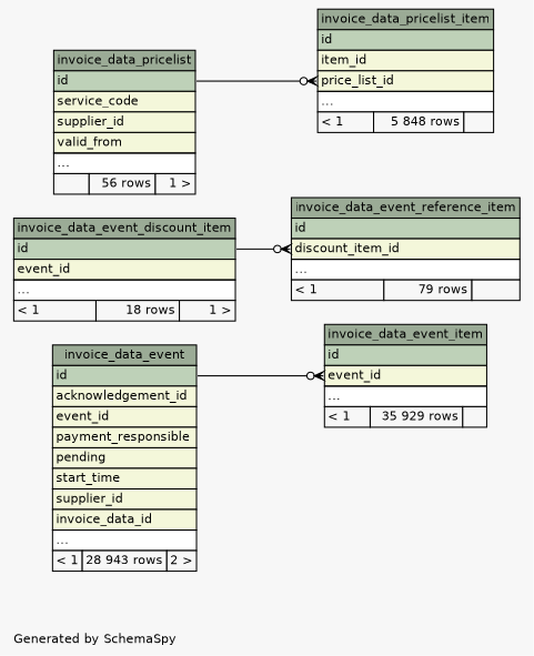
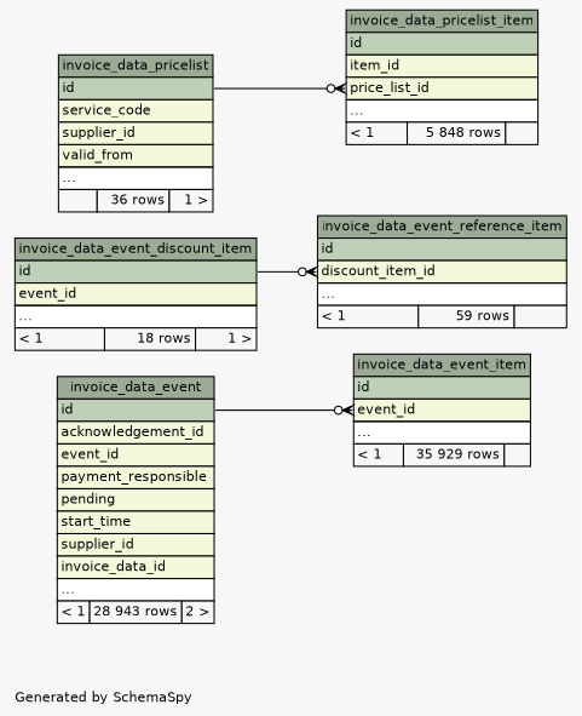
  digraph {
    bgcolor="#f7f7f7"
    fontname=Helvetica
    fontsize=11
    label="\nGenerated by SchemaSpy"
    labeljust=l
    nodesep=0.18
    rankdir=RL
    ranksep=0.46
    node [fontname=Helvetica fontsize=11 shape=plaintext]
    edge [arrowhead=none arrowsize=0.8 arrowtail=crowodot dir=back headport="id:e"]
    n1 [label=<     <TABLE BORDER="0" CELLBORDER="1" CELLSPACING="0" BGCOLOR="#ffffff">       <TR><TD COLSPAN="3" BGCOLOR="#9bab96" ALIGN="CENTER">invoice_data_event</TD></TR>       <TR><TD PORT="id" COLSPAN="3" BGCOLOR="#bed1b8" ALIGN="LEFT">id</TD></TR>       <TR><TD PORT="acknowledgement_id" COLSPAN="3" BGCOLOR="#f4f7da" ALIGN="LEFT">acknowledgement_id</TD></TR>       <TR><TD PORT="event_id" COLSPAN="3" BGCOLOR="#f4f7da" ALIGN="LEFT">event_id</TD></TR>       <TR><TD PORT="payment_responsible" COLSPAN="3" BGCOLOR="#f4f7da" ALIGN="LEFT">payment_responsible</TD></TR>       <TR><TD PORT="pending" COLSPAN="3" BGCOLOR="#f4f7da" ALIGN="LEFT">pending</TD></TR>       <TR><TD PORT="start_time" COLSPAN="3" BGCOLOR="#f4f7da" ALIGN="LEFT">start_time</TD></TR>       <TR><TD PORT="supplier_id" COLSPAN="3" BGCOLOR="#f4f7da" ALIGN="LEFT">supplier_id</TD></TR>       <TR><TD PORT="invoice_data_id" COLSPAN="3" BGCOLOR="#f4f7da" ALIGN="LEFT">invoice_data_id</TD></TR>       <TR><TD PORT="elipses" COLSPAN="3" ALIGN="LEFT">...</TD></TR>       <TR><TD ALIGN="LEFT" BGCOLOR="#f7f7f7">&lt; 1</TD><TD ALIGN="RIGHT" BGCOLOR="#f7f7f7">28 943 rows</TD><TD ALIGN="RIGHT" BGCOLOR="#f7f7f7">2 &gt;</TD></TR>     </TABLE>>]
    n2 [label=<     <TABLE BORDER="0" CELLBORDER="1" CELLSPACING="0" BGCOLOR="#ffffff">       <TR><TD COLSPAN="3" BGCOLOR="#9bab96" ALIGN="CENTER">invoice_data_event_discount_item</TD></TR>       <TR><TD PORT="id" COLSPAN="3" BGCOLOR="#bed1b8" ALIGN="LEFT">id</TD></TR>       <TR><TD PORT="event_id" COLSPAN="3" BGCOLOR="#f4f7da" ALIGN="LEFT">event_id</TD></TR>       <TR><TD PORT="elipses" COLSPAN="3" ALIGN="LEFT">...</TD></TR>       <TR><TD ALIGN="LEFT" BGCOLOR="#f7f7f7">&lt; 1</TD><TD ALIGN="RIGHT" BGCOLOR="#f7f7f7">18 rows</TD><TD ALIGN="RIGHT" BGCOLOR="#f7f7f7">1 &gt;</TD></TR>     </TABLE>>]
    n3 [label=<     <TABLE BORDER="0" CELLBORDER="1" CELLSPACING="0" BGCOLOR="#ffffff">       <TR><TD COLSPAN="3" BGCOLOR="#9bab96" ALIGN="CENTER">invoice_data_event_item</TD></TR>       <TR><TD PORT="id" COLSPAN="3" BGCOLOR="#bed1b8" ALIGN="LEFT">id</TD></TR>       <TR><TD PORT="event_id" COLSPAN="3" BGCOLOR="#f4f7da" ALIGN="LEFT">event_id</TD></TR>       <TR><TD PORT="elipses" COLSPAN="3" ALIGN="LEFT">...</TD></TR>       <TR><TD ALIGN="LEFT" BGCOLOR="#f7f7f7">&lt; 1</TD><TD ALIGN="RIGHT" BGCOLOR="#f7f7f7">35 929 rows</TD><TD ALIGN="RIGHT" BGCOLOR="#f7f7f7">  </TD></TR>     </TABLE>>]
-   n4 [label=<     <TABLE BORDER="0" CELLBORDER="1" CELLSPACING="0" BGCOLOR="#ffffff">       <TR><TD COLSPAN="3" BGCOLOR="#9bab96" ALIGN="CENTER">invoice_data_event_reference_item</TD></TR>       <TR><TD PORT="id" COLSPAN="3" BGCOLOR="#bed1b8" ALIGN="LEFT">id</TD></TR>       <TR><TD PORT="discount_item_id" COLSPAN="3" BGCOLOR="#f4f7da" ALIGN="LEFT">discount_item_id</TD></TR>       <TR><TD PORT="elipses" COLSPAN="3" ALIGN="LEFT">...</TD></TR>       <TR><TD ALIGN="LEFT" BGCOLOR="#f7f7f7">&lt; 1</TD><TD ALIGN="RIGHT" BGCOLOR="#f7f7f7">79 rows</TD><TD ALIGN="RIGHT" BGCOLOR="#f7f7f7">  </TD></TR>     </TABLE>>]
-   n5 [label=<     <TABLE BORDER="0" CELLBORDER="1" CELLSPACING="0" BGCOLOR="#ffffff">       <TR><TD COLSPAN="3" BGCOLOR="#9bab96" ALIGN="CENTER">invoice_data_pricelist</TD></TR>       <TR><TD PORT="id" COLSPAN="3" BGCOLOR="#bed1b8" ALIGN="LEFT">id</TD></TR>       <TR><TD PORT="service_code" COLSPAN="3" BGCOLOR="#f4f7da" ALIGN="LEFT">service_code</TD></TR>       <TR><TD PORT="supplier_id" COLSPAN="3" BGCOLOR="#f4f7da" ALIGN="LEFT">supplier_id</TD></TR>       <TR><TD PORT="valid_from" COLSPAN="3" BGCOLOR="#f4f7da" ALIGN="LEFT">valid_from</TD></TR>       <TR><TD PORT="elipses" COLSPAN="3" ALIGN="LEFT">...</TD></TR>       <TR><TD ALIGN="LEFT" BGCOLOR="#f7f7f7">  </TD><TD ALIGN="RIGHT" BGCOLOR="#f7f7f7">56 rows</TD><TD ALIGN="RIGHT" BGCOLOR="#f7f7f7">1 &gt;</TD></TR>     </TABLE>>]
+   n4 [label=<     <TABLE BORDER="0" CELLBORDER="1" CELLSPACING="0" BGCOLOR="#ffffff">       <TR><TD COLSPAN="3" BGCOLOR="#9bab96" ALIGN="CENTER">invoice_data_event_reference_item</TD></TR>       <TR><TD PORT="id" COLSPAN="3" BGCOLOR="#bed1b8" ALIGN="LEFT">id</TD></TR>       <TR><TD PORT="discount_item_id" COLSPAN="3" BGCOLOR="#f4f7da" ALIGN="LEFT">discount_item_id</TD></TR>       <TR><TD PORT="elipses" COLSPAN="3" ALIGN="LEFT">...</TD></TR>       <TR><TD ALIGN="LEFT" BGCOLOR="#f7f7f7">&lt; 1</TD><TD ALIGN="RIGHT" BGCOLOR="#f7f7f7">59 rows</TD><TD ALIGN="RIGHT" BGCOLOR="#f7f7f7">  </TD></TR>     </TABLE>>]
+   n5 [label=<     <TABLE BORDER="0" CELLBORDER="1" CELLSPACING="0" BGCOLOR="#ffffff">       <TR><TD COLSPAN="3" BGCOLOR="#9bab96" ALIGN="CENTER">invoice_data_pricelist</TD></TR>       <TR><TD PORT="id" COLSPAN="3" BGCOLOR="#bed1b8" ALIGN="LEFT">id</TD></TR>       <TR><TD PORT="service_code" COLSPAN="3" BGCOLOR="#f4f7da" ALIGN="LEFT">service_code</TD></TR>       <TR><TD PORT="supplier_id" COLSPAN="3" BGCOLOR="#f4f7da" ALIGN="LEFT">supplier_id</TD></TR>       <TR><TD PORT="valid_from" COLSPAN="3" BGCOLOR="#f4f7da" ALIGN="LEFT">valid_from</TD></TR>       <TR><TD PORT="elipses" COLSPAN="3" ALIGN="LEFT">...</TD></TR>       <TR><TD ALIGN="LEFT" BGCOLOR="#f7f7f7">  </TD><TD ALIGN="RIGHT" BGCOLOR="#f7f7f7">36 rows</TD><TD ALIGN="RIGHT" BGCOLOR="#f7f7f7">1 &gt;</TD></TR>     </TABLE>>]
    n6 [label=<     <TABLE BORDER="0" CELLBORDER="1" CELLSPACING="0" BGCOLOR="#ffffff">       <TR><TD COLSPAN="3" BGCOLOR="#9bab96" ALIGN="CENTER">invoice_data_pricelist_item</TD></TR>       <TR><TD PORT="id" COLSPAN="3" BGCOLOR="#bed1b8" ALIGN="LEFT">id</TD></TR>       <TR><TD PORT="item_id" COLSPAN="3" BGCOLOR="#f4f7da" ALIGN="LEFT">item_id</TD></TR>       <TR><TD PORT="price_list_id" COLSPAN="3" BGCOLOR="#f4f7da" ALIGN="LEFT">price_list_id</TD></TR>       <TR><TD PORT="elipses" COLSPAN="3" ALIGN="LEFT">...</TD></TR>       <TR><TD ALIGN="LEFT" BGCOLOR="#f7f7f7">&lt; 1</TD><TD ALIGN="RIGHT" BGCOLOR="#f7f7f7">5 848 rows</TD><TD ALIGN="RIGHT" BGCOLOR="#f7f7f7">  </TD></TR>     </TABLE>>]
    n3 -> n1 [tailport="event_id:w"]
    n4 -> n2 [tailport="discount_item_id:w"]
    n6 -> n5 [tailport="price_list_id:w"]
  }
